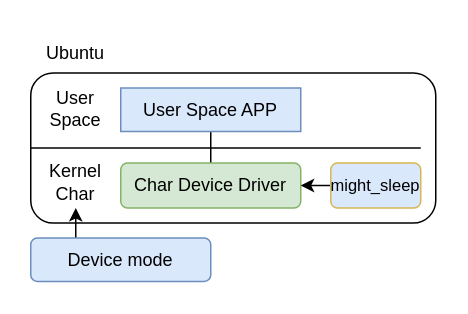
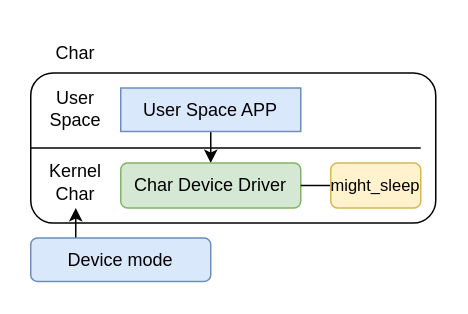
  <mxCell id="0" />
  <mxCell id="1" parent="0" />
  <mxCell id="2" value="" style="rounded=1;whiteSpace=wrap;html=1;" vertex="1" parent="1"><mxGeometry x="20" y="48" width="270" height="100" as="geometry" /></mxCell>
- <mxCell id="3" style="edgeStyle=orthogonalEdgeStyle;rounded=0;orthogonalLoop=1;jettySize=auto;html=1;exitX=0.5;exitY=1;exitDx=0;exitDy=0;entryX=0.5;entryY=0;entryDx=0;entryDy=0;endArrow=none;" edge="1" parent="1" source="4" target="5"><mxGeometry relative="1" as="geometry" /></mxCell>
+ <mxCell id="3" style="edgeStyle=orthogonalEdgeStyle;rounded=0;orthogonalLoop=1;jettySize=auto;html=1;exitX=0.5;exitY=1;exitDx=0;exitDy=0;entryX=0.5;entryY=0;entryDx=0;entryDy=0;" edge="1" parent="1" source="4" target="5"><mxGeometry relative="1" as="geometry" /></mxCell>
  <mxCell id="4" value="User Space APP" style="whiteSpace=wrap;html=1;fillColor=#dae8fc;strokeColor=#6c8ebf;rounded=0;" vertex="1" parent="1"><mxGeometry x="80" y="58" width="120" height="29" as="geometry" /></mxCell>
  <mxCell id="5" value="Char Device Driver" style="rounded=1;whiteSpace=wrap;html=1;fillColor=#d5e8d4;strokeColor=#82b366;" vertex="1" parent="1"><mxGeometry x="80" y="108" width="120" height="30" as="geometry" /></mxCell>
  <mxCell id="6" value="" style="endArrow=none;html=1;rounded=0;" edge="1" parent="1"><mxGeometry width="50" height="50" relative="1" as="geometry"><mxPoint x="20" y="98" as="sourcePoint" /><mxPoint x="280" y="98" as="targetPoint" /></mxGeometry></mxCell>
  <mxCell id="7" value="User Space" style="text;html=1;align=center;verticalAlign=middle;whiteSpace=wrap;rounded=0;" vertex="1" parent="1"><mxGeometry x="20" y="57" width="60" height="30" as="geometry" /></mxCell>
  <mxCell id="8" value="Kernel Char" style="text;html=1;align=center;verticalAlign=middle;whiteSpace=wrap;rounded=0;" vertex="1" parent="1"><mxGeometry x="20" y="106" width="60" height="30" as="geometry" /></mxCell>
- <mxCell id="9" style="edgeStyle=orthogonalEdgeStyle;rounded=0;orthogonalLoop=1;jettySize=auto;html=1;exitX=0;exitY=0.5;exitDx=0;exitDy=0;entryX=1;entryY=0.5;entryDx=0;entryDy=0;" edge="1" parent="1" source="10" target="5"><mxGeometry relative="1" as="geometry" /></mxCell>
- <mxCell id="10" value="&lt;font style=&quot;font-size: 11px;&quot;&gt;might_sleep&lt;/font&gt;" style="rounded=1;whiteSpace=wrap;html=1;fillColor=#dae8fc;strokeColor=#d6b656;" vertex="1" parent="1"><mxGeometry x="220" y="108" width="60" height="30" as="geometry" /></mxCell>
- <mxCell id="11" value="Ubuntu" style="text;html=1;align=center;verticalAlign=middle;whiteSpace=wrap;rounded=0;" vertex="1" parent="1"><mxGeometry x="20" y="20" width="60" height="30" as="geometry" /></mxCell>
+ <mxCell id="9" style="edgeStyle=orthogonalEdgeStyle;rounded=0;orthogonalLoop=1;jettySize=auto;html=1;exitX=0;exitY=0.5;exitDx=0;exitDy=0;entryX=1;entryY=0.5;entryDx=0;entryDy=0;endArrow=none;" edge="1" parent="1" source="10" target="5"><mxGeometry relative="1" as="geometry" /></mxCell>
+ <mxCell id="10" value="&lt;font style=&quot;font-size: 11px;&quot;&gt;might_sleep&lt;/font&gt;" style="rounded=1;whiteSpace=wrap;html=1;fillColor=#fff2cc;strokeColor=#d6b656;" vertex="1" parent="1"><mxGeometry x="220" y="108" width="60" height="30" as="geometry" /></mxCell>
+ <mxCell id="11" value="Char" style="text;html=1;align=center;verticalAlign=middle;whiteSpace=wrap;rounded=0;" vertex="1" parent="1"><mxGeometry x="20" y="20" width="60" height="30" as="geometry" /></mxCell>
  <mxCell id="12" value="" style="endArrow=classic;html=1;rounded=0;" edge="1" parent="1"><mxGeometry width="50" height="50" relative="1" as="geometry"><mxPoint x="50" y="168" as="sourcePoint" /><mxPoint x="50" y="138" as="targetPoint" /></mxGeometry></mxCell>
  <mxCell id="13" value="Device mode" style="rounded=1;whiteSpace=wrap;html=1;fillColor=#dae8fc;strokeColor=#6c8ebf;" vertex="1" parent="1"><mxGeometry x="20" y="158" width="120" height="29" as="geometry" /></mxCell>
